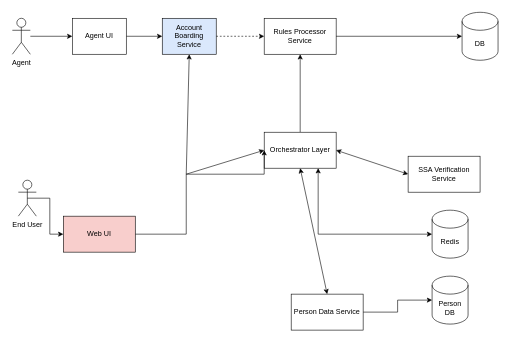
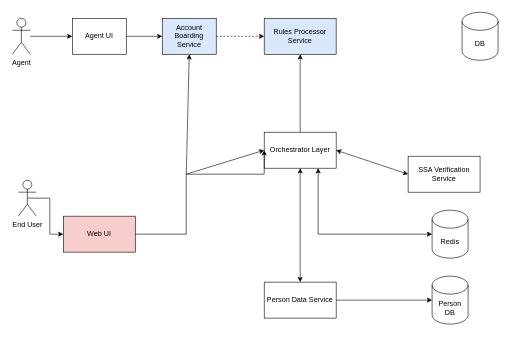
  <mxCell id="0" />
  <mxCell id="1" parent="0" />
  <mxCell id="2" value="" style="edgeStyle=orthogonalEdgeStyle;rounded=0;orthogonalLoop=1;jettySize=auto;html=1;" edge="1" parent="1" source="3" target="7"><mxGeometry relative="1" as="geometry" /></mxCell>
  <mxCell id="3" value="Agent UI" style="rounded=0;whiteSpace=wrap;html=1;" vertex="1" parent="1"><mxGeometry x="120" y="30" width="90" height="60" as="geometry" /></mxCell>
  <mxCell id="4" value="" style="edgeStyle=orthogonalEdgeStyle;rounded=0;orthogonalLoop=1;jettySize=auto;html=1;" edge="1" parent="1" source="5" target="3"><mxGeometry relative="1" as="geometry" /></mxCell>
  <mxCell id="5" value="Agent" style="shape=umlActor;verticalLabelPosition=bottom;verticalAlign=top;html=1;outlineConnect=0;" vertex="1" parent="1"><mxGeometry x="20" y="30" width="30" height="60" as="geometry" /></mxCell>
  <mxCell id="6" value="" style="edgeStyle=orthogonalEdgeStyle;rounded=0;orthogonalLoop=1;jettySize=auto;html=1;dashed=1;" edge="1" parent="1" source="7" target="8"><mxGeometry relative="1" as="geometry" /></mxCell>
  <mxCell id="7" value="Account Boarding Service" style="rounded=0;whiteSpace=wrap;html=1;fillColor=#dae8fc;" vertex="1" parent="1"><mxGeometry x="270" y="30" width="90" height="60" as="geometry" /></mxCell>
- <mxCell id="8" value="Rules Processor Service" style="whiteSpace=wrap;html=1;rounded=0;" vertex="1" parent="1"><mxGeometry x="440" y="30" width="120" height="60" as="geometry" /></mxCell>
+ <mxCell id="8" value="Rules Processor Service" style="whiteSpace=wrap;html=1;rounded=0;fillColor=#dae8fc;" vertex="1" parent="1"><mxGeometry x="440" y="30" width="120" height="60" as="geometry" /></mxCell>
  <mxCell id="9" style="edgeStyle=orthogonalEdgeStyle;rounded=0;orthogonalLoop=1;jettySize=auto;html=1;exitX=0.5;exitY=0;exitDx=0;exitDy=0;" edge="1" parent="1" source="10" target="8"><mxGeometry relative="1" as="geometry" /></mxCell>
  <mxCell id="10" value="Orchestrator Layer" style="whiteSpace=wrap;html=1;" vertex="1" parent="1"><mxGeometry x="440" y="220" width="120" height="60" as="geometry" /></mxCell>
  <mxCell id="11" value="SSA Verification Service" style="whiteSpace=wrap;html=1;" vertex="1" parent="1"><mxGeometry x="680" y="260" width="120" height="60" as="geometry" /></mxCell>
  <mxCell id="12" style="edgeStyle=orthogonalEdgeStyle;rounded=0;orthogonalLoop=1;jettySize=auto;html=1;" edge="1" parent="1" source="13" target="14"><mxGeometry relative="1" as="geometry" /></mxCell>
- <mxCell id="13" value="Person Data Service" style="whiteSpace=wrap;html=1;" vertex="1" parent="1"><mxGeometry x="485" y="490" width="120" height="60" as="geometry" /></mxCell>
+ <mxCell id="13" value="Person Data Service" style="whiteSpace=wrap;html=1;" vertex="1" parent="1"><mxGeometry x="440" y="470" width="120" height="60" as="geometry" /></mxCell>
  <mxCell id="14" value="Person DB" style="shape=cylinder3;whiteSpace=wrap;html=1;boundedLbl=1;backgroundOutline=1;size=15;" vertex="1" parent="1"><mxGeometry x="720" y="460" width="60" height="80" as="geometry" /></mxCell>
  <mxCell id="15" value="" style="endArrow=classic;startArrow=classic;html=1;rounded=0;entryX=0;entryY=0.5;entryDx=0;entryDy=0;exitX=1;exitY=0.5;exitDx=0;exitDy=0;" edge="1" parent="1" source="10" target="11"><mxGeometry width="50" height="50" relative="1" as="geometry"><mxPoint x="570" y="300" as="sourcePoint" /><mxPoint x="610" y="250" as="targetPoint" /></mxGeometry></mxCell>
  <mxCell id="16" value="" style="endArrow=classic;startArrow=classic;html=1;rounded=0;entryX=0.5;entryY=1;entryDx=0;entryDy=0;exitX=0.5;exitY=0;exitDx=0;exitDy=0;" edge="1" parent="1" source="13" target="10"><mxGeometry width="50" height="50" relative="1" as="geometry"><mxPoint x="450" y="380" as="sourcePoint" /><mxPoint x="500" y="330" as="targetPoint" /></mxGeometry></mxCell>
  <mxCell id="17" value="" style="endArrow=classic;startArrow=classic;html=1;rounded=0;entryX=0.75;entryY=1;entryDx=0;entryDy=0;exitX=0;exitY=0.5;exitDx=0;exitDy=0;exitPerimeter=0;" edge="1" parent="1" source="18" target="10"><mxGeometry width="50" height="50" relative="1" as="geometry"><mxPoint x="690" y="390" as="sourcePoint" /><mxPoint x="520" y="330" as="targetPoint" /><Array as="points"><mxPoint x="530" y="390" /></Array></mxGeometry></mxCell>
  <mxCell id="18" value="Redis" style="shape=cylinder3;whiteSpace=wrap;html=1;boundedLbl=1;backgroundOutline=1;size=15;" vertex="1" parent="1"><mxGeometry x="720" y="350" width="60" height="80" as="geometry" /></mxCell>
  <mxCell id="19" style="edgeStyle=orthogonalEdgeStyle;rounded=0;orthogonalLoop=1;jettySize=auto;html=1;exitX=0.5;exitY=0.5;exitDx=0;exitDy=0;exitPerimeter=0;entryX=0;entryY=0.5;entryDx=0;entryDy=0;" edge="1" parent="1" source="20" target="22"><mxGeometry relative="1" as="geometry" /></mxCell>
  <mxCell id="20" value="End User" style="shape=umlActor;verticalLabelPosition=bottom;verticalAlign=top;html=1;outlineConnect=0;" vertex="1" parent="1"><mxGeometry x="30" y="300" width="30" height="60" as="geometry" /></mxCell>
  <mxCell id="21" style="edgeStyle=orthogonalEdgeStyle;rounded=0;orthogonalLoop=1;jettySize=auto;html=1;entryX=0;entryY=0.5;entryDx=0;entryDy=0;" edge="1" parent="1" source="22" target="10"><mxGeometry relative="1" as="geometry"><Array as="points"><mxPoint x="310" y="390" /><mxPoint x="310" y="290" /></Array></mxGeometry></mxCell>
  <mxCell id="22" value="Web UI" style="rounded=0;whiteSpace=wrap;html=1;fillColor=#f8cecc;" vertex="1" parent="1"><mxGeometry x="105" y="360" width="120" height="60" as="geometry" /></mxCell>
  <mxCell id="23" value="" style="endArrow=classic;startArrow=classic;html=1;rounded=0;entryX=0.5;entryY=1;entryDx=0;entryDy=0;exitX=0;exitY=0.5;exitDx=0;exitDy=0;" edge="1" parent="1" source="10" target="7"><mxGeometry width="50" height="50" relative="1" as="geometry"><mxPoint x="270" y="190" as="sourcePoint" /><mxPoint x="320" y="140" as="targetPoint" /><Array as="points"><mxPoint x="310" y="290" /></Array></mxGeometry></mxCell>
  <mxCell id="24" value="DB" style="shape=cylinder3;whiteSpace=wrap;html=1;boundedLbl=1;backgroundOutline=1;size=15;" vertex="1" parent="1"><mxGeometry x="770" y="20" width="60" height="80" as="geometry" /></mxCell>
- <mxCell id="25" style="edgeStyle=orthogonalEdgeStyle;rounded=0;orthogonalLoop=1;jettySize=auto;html=1;exitX=1;exitY=0.5;exitDx=0;exitDy=0;entryX=0;entryY=0.5;entryDx=0;entryDy=0;entryPerimeter=0;" edge="1" parent="1" source="8" target="24"><mxGeometry relative="1" as="geometry" /></mxCell>
